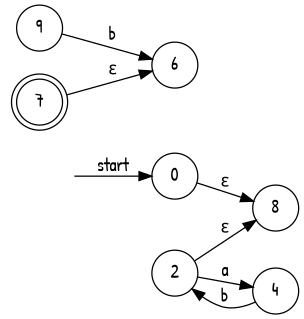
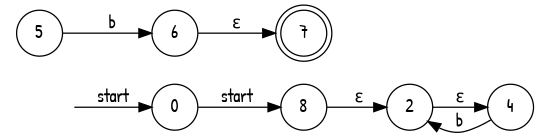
  digraph {
    fontname="Patrick Hand"
    rankdir=LR
    node [fontname="Patrick Hand" shape=circle]
    edge [fontname="Patrick Hand"]
    n1 [label=8]
    0
    2
    4
-   5 [label=9]
+   5
    6
    7 [shape=doublecircle]
    "" [shape=none]
-   2 -> n1 [label="ε"]
-   0 -> n1 [label="ε"]
-   2 -> 4 [label=a]
+   n1 -> 2 [label="ε"]
+   0 -> n1 [label=start]
+   2 -> 4 [label="ε"]
    4 -> 2 [label=b]
    5 -> 6 [label=b]
-   7 -> 6 [label="ε"]
+   6 -> 7 [label="ε"]
    "" -> 0 [label=start]
  }
